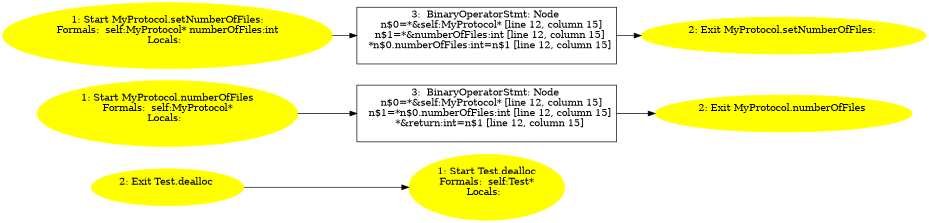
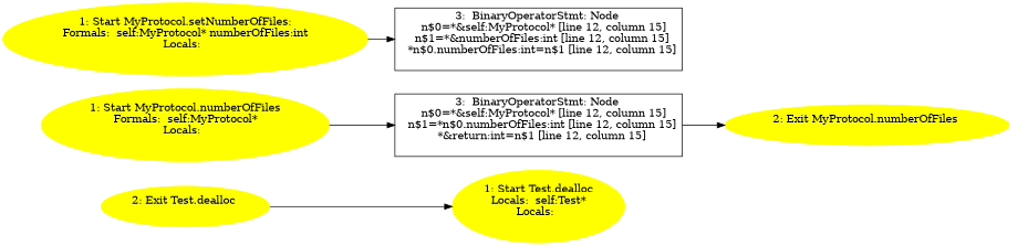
  digraph {
    rankdir=LR
    node [color=yellow style=filled]
-   n1 [label="1: Start Test.dealloc\nFormals:  self:Test*\nLocals:  \n  "]
+   n1 [label="1: Start Test.dealloc\nLocals:  self:Test*\nLocals:  \n  "]
    n2 [label="2: Exit Test.dealloc \n  "]
    n3 [label="1: Start MyProtocol.numberOfFiles\nFormals:  self:MyProtocol*\nLocals:  \n  "]
    n4 [label="3:  BinaryOperatorStmt: Node \n   n$0=*&self:MyProtocol* [line 12, column 15]\n  n$1=*n$0.numberOfFiles:int [line 12, column 15]\n  *&return:int=n$1 [line 12, column 15]\n " shape=box color="" style=""]
    n5 [label="2: Exit MyProtocol.numberOfFiles \n  "]
    n6 [label="1: Start MyProtocol.setNumberOfFiles:\nFormals:  self:MyProtocol* numberOfFiles:int\nLocals:  \n  "]
    n7 [label="3:  BinaryOperatorStmt: Node \n   n$0=*&self:MyProtocol* [line 12, column 15]\n  n$1=*&numberOfFiles:int [line 12, column 15]\n  *n$0.numberOfFiles:int=n$1 [line 12, column 15]\n " shape=box color="" style=""]
-   n8 [label="2: Exit MyProtocol.setNumberOfFiles: \n  "]
    n2 -> n1
    n3 -> n4
    n4 -> n5
    n6 -> n7
-   n7 -> n8
  }
